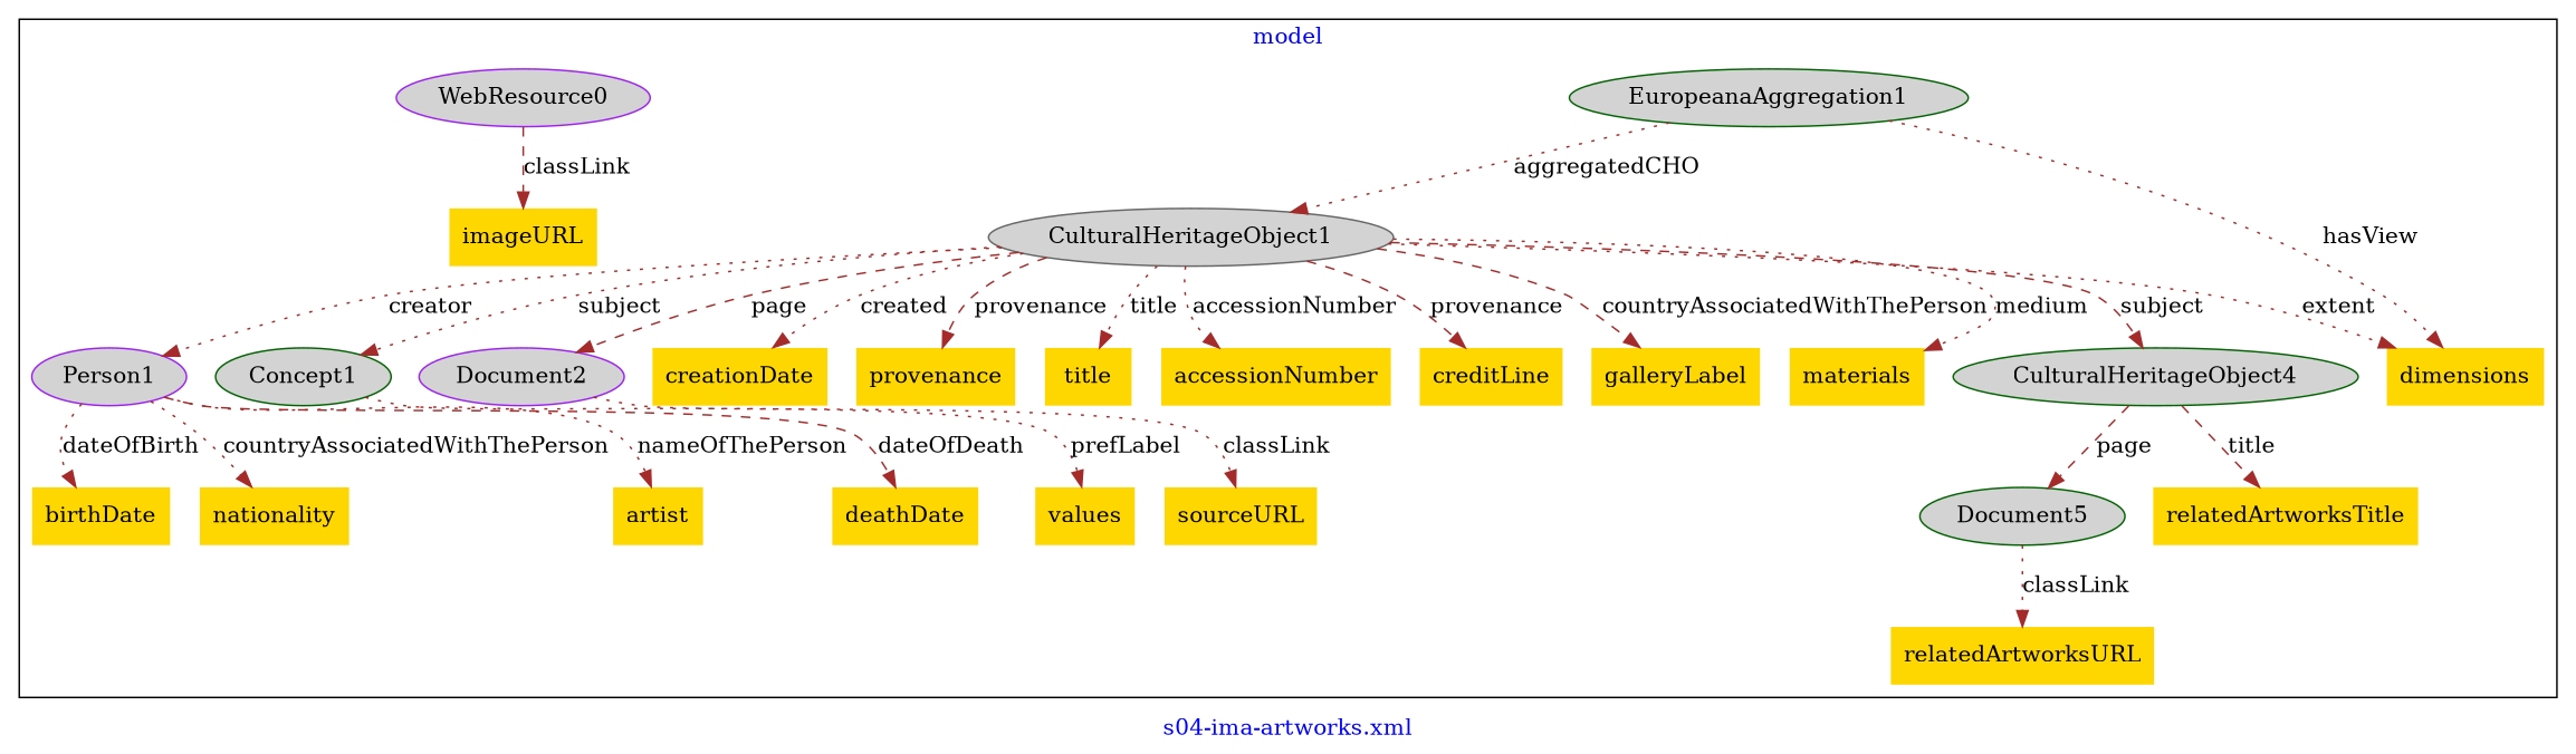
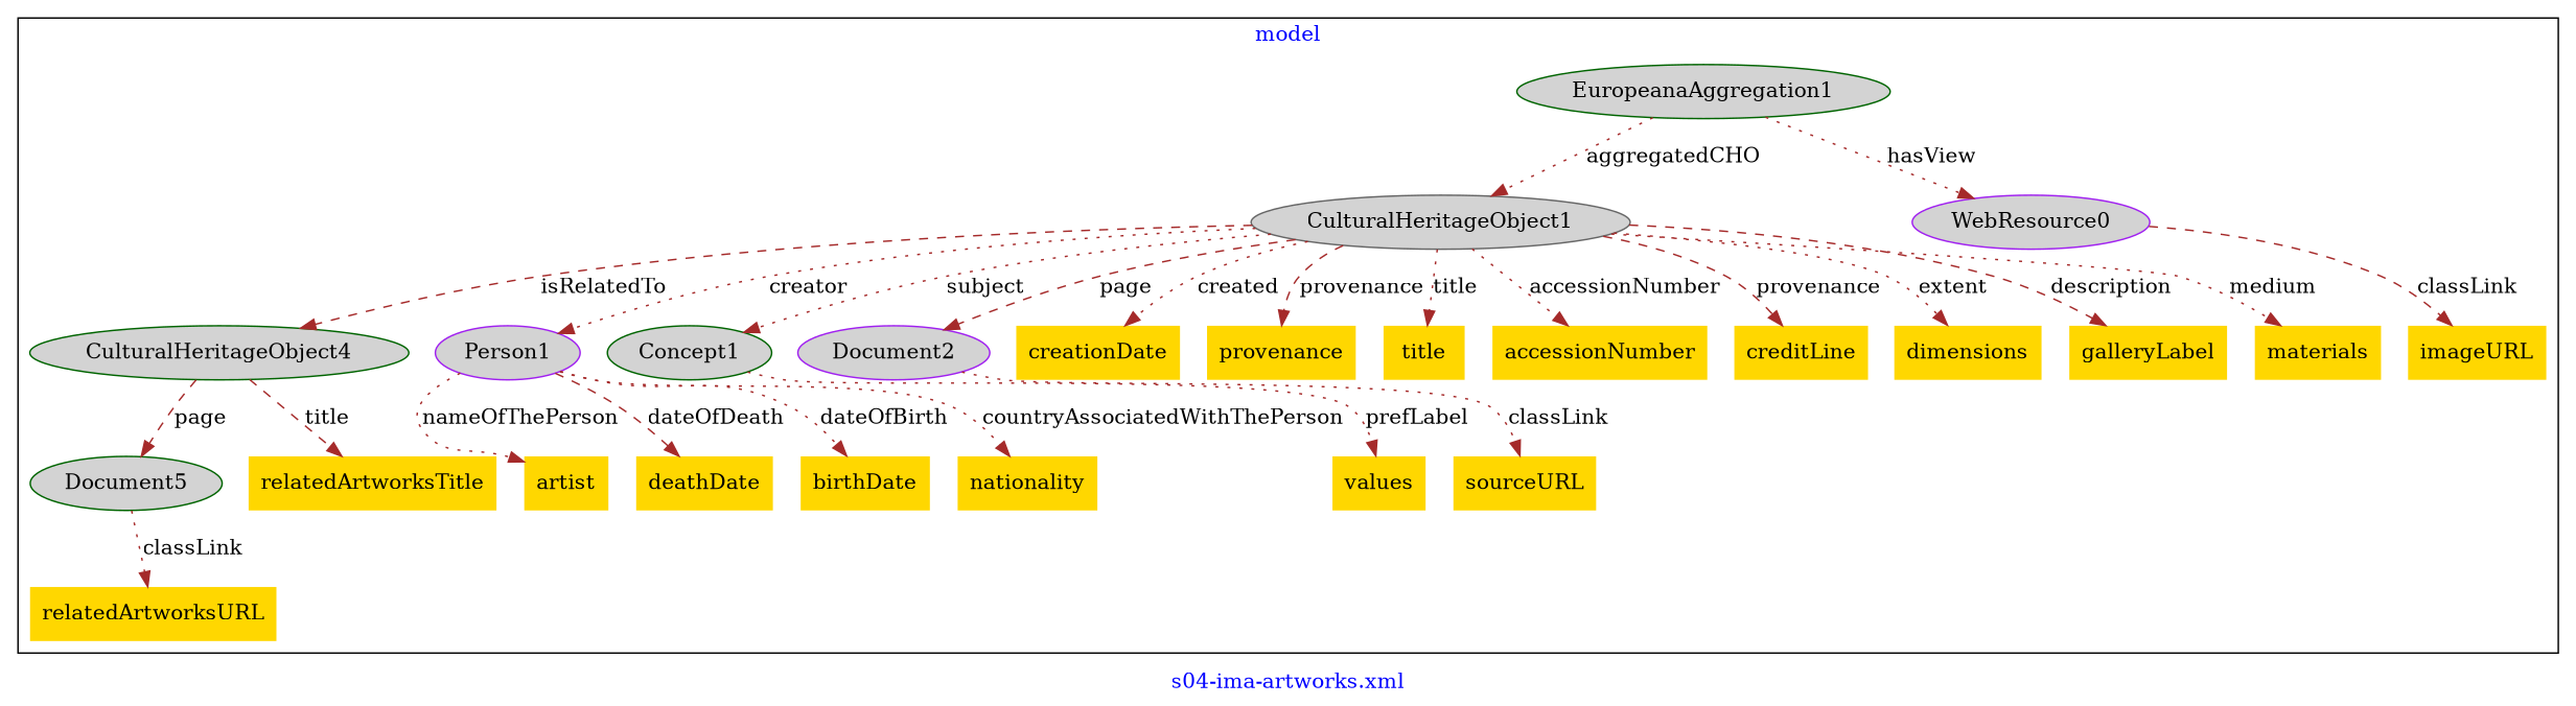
  digraph {
    fontcolor=blue
    label="s04-ima-artworks.xml"
    remincross=true
    node [color=gray40 fillcolor=gold style=filled shape=plaintext]
    edge [color=brown fontcolor=black style=dotted]
    n1 [fillcolor=lightgray label=CulturalHeritageObject1 shape=""]
    n2 [color=darkgreen fillcolor=lightgray label=CulturalHeritageObject4 shape=""]
    n3 [color=purple fillcolor=lightgray label=Person1 shape=""]
    n4 [color=darkgreen fillcolor=lightgray label=Concept1 shape=""]
    n5 [color=purple fillcolor=lightgray label=Document2 shape=""]
    n6 [color=darkgreen fillcolor=lightgray label=Document5 shape=""]
    n7 [color=darkgreen fillcolor=lightgray label=EuropeanaAggregation1 shape=""]
    n8 [color=purple fillcolor=lightgray label=WebResource0 shape=""]
    n9 [label=creationDate]
    n10 [color=purple label=provenance]
    n11 [color=purple label=imageURL]
    n12 [label=relatedArtworksURL]
    n13 [label=title]
    n14 [label=sourceURL]
    n15 [color=purple label=accessionNumber]
    n16 [color=darkgreen label=creditLine]
    n17 [label=relatedArtworksTitle]
    n18 [label=dimensions]
    n19 [color=purple label=artist]
    n20 [color=purple label=deathDate]
    n21 [label=galleryLabel]
    n22 [color=purple label=birthDate]
    n23 [color=darkgreen label=materials]
    n24 [label=values]
    n25 [color=darkgreen label=nationality]
    subgraph cluster_1 {
      label=model
      n1
      n2
      n3
      n4
      n5
      n6
      n7
      n8
      n9
      n10
      n11
      n12
      n13
      n14
      n15
      n16
      n17
      n18
      n19
      n20
      n21
      n22
      n23
      n24
      n25
    }
-   n1 -> n2 [label=subject style=dashed]
+   n1 -> n2 [label=isRelatedTo style=dashed]
    n1 -> n3 [label=creator]
    n1 -> n4 [label=subject]
    n1 -> n5 [label=page style=dashed]
    n1 -> n9 [label=created]
    n1 -> n10 [label=provenance style=dashed]
    n1 -> n13 [label=title]
    n1 -> n15 [label=accessionNumber]
    n1 -> n16 [label=provenance style=dashed]
    n1 -> n18 [label=extent]
-   n1 -> n21 [label=countryAssociatedWithThePerson style=dashed]
+   n1 -> n21 [label=description style=dashed]
    n1 -> n23 [label=medium]
    n2 -> n6 [label=page style=dashed]
    n2 -> n17 [label=title style=dashed]
    n3 -> n19 [label=nameOfThePerson]
    n3 -> n20 [label=dateOfDeath style=dashed]
    n3 -> n22 [label=dateOfBirth]
    n3 -> n25 [label=countryAssociatedWithThePerson]
    n4 -> n24 [label=prefLabel]
    n5 -> n14 [label=classLink]
    n6 -> n12 [label=classLink]
    n7 -> n1 [label=aggregatedCHO]
-   n7 -> n18 [label=hasView]
+   n7 -> n8 [label=hasView]
    n8 -> n11 [label=classLink style=dashed]
  }
